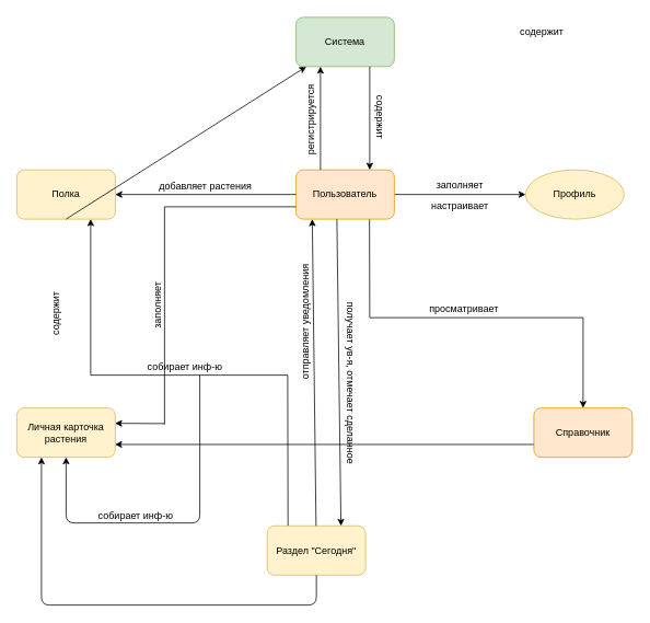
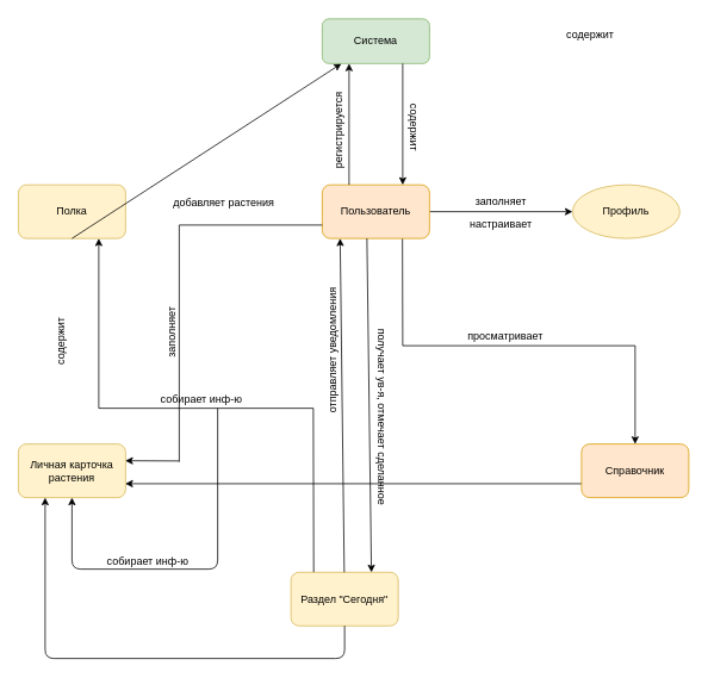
  <mxCell id="0" />
  <mxCell id="1" parent="0" />
  <mxCell id="2" style="edgeStyle=orthogonalEdgeStyle;rounded=0;orthogonalLoop=1;jettySize=auto;html=1;entryX=0;entryY=0.5;entryDx=0;entryDy=0;" edge="1" parent="1" source="3" target="12"><mxGeometry relative="1" as="geometry" /></mxCell>
  <mxCell id="3" value="Пользователь" style="rounded=1;whiteSpace=wrap;html=1;fillColor=#ffe6cc;strokeColor=#d79b00;" vertex="1" parent="1"><mxGeometry x="360" y="206" width="120" height="60" as="geometry" /></mxCell>
  <mxCell id="4" value="Справочник" style="rounded=1;whiteSpace=wrap;html=1;fillColor=#ffe6cc;strokeColor=#d79b00;" vertex="1" parent="1"><mxGeometry x="650" y="496" width="120" height="60" as="geometry" /></mxCell>
  <mxCell id="5" value="Личная карточка растения" style="rounded=1;whiteSpace=wrap;html=1;fillColor=#fff2cc;strokeColor=#d6b656;" vertex="1" parent="1"><mxGeometry x="20" y="496" width="120" height="60" as="geometry" /></mxCell>
  <mxCell id="6" value="" style="endArrow=classic;html=1;exitX=0;exitY=0.5;exitDx=0;exitDy=0;entryX=1;entryY=0.5;entryDx=0;entryDy=0;" edge="1" parent="1"><mxGeometry width="50" height="50" relative="1" as="geometry"><mxPoint x="649.714" y="540.429" as="sourcePoint" /><mxPoint x="139.714" y="540.429" as="targetPoint" /></mxGeometry></mxCell>
  <mxCell id="7" value="Полка" style="rounded=1;whiteSpace=wrap;html=1;fillColor=#fff2cc;strokeColor=#d6b656;" vertex="1" parent="1"><mxGeometry x="20" y="206" width="120" height="60" as="geometry" /></mxCell>
  <mxCell id="8" value="" style="endArrow=classic;html=1;exitX=0.5;exitY=1;exitDx=0;exitDy=0;" edge="1" parent="1" source="7" target="34"><mxGeometry width="50" height="50" relative="1" as="geometry"><mxPoint x="90" y="546" as="sourcePoint" /><mxPoint x="140" y="496" as="targetPoint" /></mxGeometry></mxCell>
  <mxCell id="9" value="содержит&lt;br&gt;&lt;br&gt;" style="text;html=1;strokeColor=none;fillColor=none;align=center;verticalAlign=middle;whiteSpace=wrap;rounded=0;rotation=-90;" vertex="1" parent="1"><mxGeometry x="55" y="371" width="40" height="20" as="geometry" /></mxCell>
- <mxCell id="10" value="" style="endArrow=classic;html=1;entryX=1;entryY=0.5;entryDx=0;entryDy=0;exitX=0;exitY=0.5;exitDx=0;exitDy=0;" edge="1" parent="1" source="3" target="7"><mxGeometry width="50" height="50" relative="1" as="geometry"><mxPoint x="360" y="256" as="sourcePoint" /><mxPoint x="140" y="496" as="targetPoint" /></mxGeometry></mxCell>
  <mxCell id="11" value="добавляет растения" style="text;html=1;strokeColor=none;fillColor=none;align=center;verticalAlign=middle;whiteSpace=wrap;rounded=0;rotation=0;" vertex="1" parent="1"><mxGeometry x="175" y="211" width="150" height="30" as="geometry" /></mxCell>
  <mxCell id="12" value="Профиль" style="ellipse;whiteSpace=wrap;html=1;fillColor=#fff2cc;strokeColor=#d6b656;" vertex="1" parent="1"><mxGeometry x="640" y="206" width="120" height="60" as="geometry" /></mxCell>
  <mxCell id="13" value="Раздел &quot;Сегодня&quot;" style="rounded=1;whiteSpace=wrap;html=1;fillColor=#fff2cc;strokeColor=#d6b656;" vertex="1" parent="1"><mxGeometry x="325" y="639.5" width="120" height="60" as="geometry" /></mxCell>
  <mxCell id="14" value="" style="endArrow=none;html=1;" edge="1" parent="1"><mxGeometry width="50" height="50" relative="1" as="geometry"><mxPoint x="710" y="386" as="sourcePoint" /><mxPoint x="450" y="386" as="targetPoint" /></mxGeometry></mxCell>
  <mxCell id="15" value="" style="endArrow=classic;html=1;entryX=0.5;entryY=0;entryDx=0;entryDy=0;" edge="1" parent="1" target="4"><mxGeometry width="50" height="50" relative="1" as="geometry"><mxPoint x="710" y="386" as="sourcePoint" /><mxPoint x="70" y="716" as="targetPoint" /></mxGeometry></mxCell>
  <mxCell id="16" value="" style="endArrow=none;html=1;entryX=0.5;entryY=1;entryDx=0;entryDy=0;" edge="1" parent="1"><mxGeometry width="50" height="50" relative="1" as="geometry"><mxPoint x="450" y="386" as="sourcePoint" /><mxPoint x="449.714" y="266.429" as="targetPoint" /></mxGeometry></mxCell>
  <mxCell id="17" value="просматривает" style="text;html=1;strokeColor=none;fillColor=none;align=center;verticalAlign=middle;whiteSpace=wrap;rounded=0;" vertex="1" parent="1"><mxGeometry x="480" y="345" width="170" height="60" as="geometry" /></mxCell>
  <mxCell id="18" value="заполняет" style="text;html=1;strokeColor=none;fillColor=none;align=center;verticalAlign=middle;whiteSpace=wrap;rounded=0;" vertex="1" parent="1"><mxGeometry x="540" y="215" width="40" height="20" as="geometry" /></mxCell>
  <mxCell id="19" value="" style="endArrow=classic;html=1;entryX=0.5;entryY=1;entryDx=0;entryDy=0;" edge="1" parent="1" target="5"><mxGeometry width="50" height="50" relative="1" as="geometry"><mxPoint x="243" y="456" as="sourcePoint" /><mxPoint x="70" y="716" as="targetPoint" /><Array as="points"><mxPoint x="243" y="636" /><mxPoint x="80" y="636" /></Array></mxGeometry></mxCell>
  <mxCell id="20" value="" style="endArrow=classic;html=1;entryX=0.75;entryY=1;entryDx=0;entryDy=0;" edge="1" parent="1" target="7"><mxGeometry width="50" height="50" relative="1" as="geometry"><mxPoint x="110" y="456" as="sourcePoint" /><mxPoint x="70" y="716" as="targetPoint" /></mxGeometry></mxCell>
  <mxCell id="21" value="" style="endArrow=none;html=1;" edge="1" parent="1"><mxGeometry width="50" height="50" relative="1" as="geometry"><mxPoint x="350" y="456" as="sourcePoint" /><mxPoint x="110" y="456" as="targetPoint" /></mxGeometry></mxCell>
  <mxCell id="22" value="" style="endArrow=none;html=1;exitX=0.5;exitY=0;exitDx=0;exitDy=0;" edge="1" parent="1"><mxGeometry width="50" height="50" relative="1" as="geometry"><mxPoint x="350.429" y="639.286" as="sourcePoint" /><mxPoint x="350" y="456" as="targetPoint" /><Array as="points" /></mxGeometry></mxCell>
  <mxCell id="23" value="настраивает" style="text;html=1;strokeColor=none;fillColor=none;align=center;verticalAlign=middle;whiteSpace=wrap;rounded=0;" vertex="1" parent="1"><mxGeometry x="540" y="240" width="40" height="20" as="geometry" /></mxCell>
  <mxCell id="24" value="" style="endArrow=classic;html=1;" edge="1" parent="1" source="13"><mxGeometry width="50" height="50" relative="1" as="geometry"><mxPoint x="20" y="766" as="sourcePoint" /><mxPoint x="380" y="266" as="targetPoint" /></mxGeometry></mxCell>
  <mxCell id="25" value="" style="endArrow=classic;html=1;entryX=0.75;entryY=0;entryDx=0;entryDy=0;" edge="1" parent="1" target="13"><mxGeometry width="50" height="50" relative="1" as="geometry"><mxPoint x="410" y="266" as="sourcePoint" /><mxPoint x="70" y="716" as="targetPoint" /></mxGeometry></mxCell>
  <mxCell id="26" value="отправляет уведомления" style="text;html=1;strokeColor=none;fillColor=none;align=center;verticalAlign=middle;whiteSpace=wrap;rounded=0;rotation=-90;" vertex="1" parent="1"><mxGeometry x="257" y="381" width="230" height="20" as="geometry" /></mxCell>
  <mxCell id="27" value="получает ув-я, отмечает сделанное" style="text;html=1;strokeColor=none;fillColor=none;align=center;verticalAlign=middle;whiteSpace=wrap;rounded=0;rotation=90;" vertex="1" parent="1"><mxGeometry x="202" y="456" width="450" height="20" as="geometry" /></mxCell>
  <mxCell id="28" value="" style="endArrow=none;html=1;entryX=0;entryY=0.75;entryDx=0;entryDy=0;" edge="1" parent="1" target="3"><mxGeometry width="50" height="50" relative="1" as="geometry"><mxPoint x="200" y="251" as="sourcePoint" /><mxPoint x="70" y="716" as="targetPoint" /></mxGeometry></mxCell>
  <mxCell id="29" value="" style="endArrow=none;html=1;" edge="1" parent="1"><mxGeometry width="50" height="50" relative="1" as="geometry"><mxPoint x="200" y="516" as="sourcePoint" /><mxPoint x="200" y="251" as="targetPoint" /></mxGeometry></mxCell>
  <mxCell id="30" value="" style="endArrow=classic;html=1;entryX=1;entryY=0.25;entryDx=0;entryDy=0;" edge="1" parent="1"><mxGeometry width="50" height="50" relative="1" as="geometry"><mxPoint x="200" y="515" as="sourcePoint" /><mxPoint x="139.714" y="514.714" as="targetPoint" /></mxGeometry></mxCell>
  <mxCell id="31" value="заполняет" style="text;html=1;strokeColor=none;fillColor=none;align=center;verticalAlign=middle;whiteSpace=wrap;rounded=0;rotation=-90;" vertex="1" parent="1"><mxGeometry x="172" y="361" width="40" height="20" as="geometry" /></mxCell>
  <mxCell id="32" value="собирает инф-ю" style="text;html=1;strokeColor=none;fillColor=none;align=center;verticalAlign=middle;whiteSpace=wrap;rounded=0;" vertex="1" parent="1"><mxGeometry x="80" y="617.5" width="170" height="20" as="geometry" /></mxCell>
  <mxCell id="33" value="собирает инф-ю" style="text;html=1;strokeColor=none;fillColor=none;align=center;verticalAlign=middle;whiteSpace=wrap;rounded=0;" vertex="1" parent="1"><mxGeometry x="140" y="436" width="170" height="20" as="geometry" /></mxCell>
- <mxCell id="34" value="Система" style="rounded=1;whiteSpace=wrap;html=1;fillColor=#d5e8d4;strokeColor=#82b366;" vertex="1" parent="1"><mxGeometry x="360" y="20.286" width="120" height="60" as="geometry" /></mxCell>
+ <mxCell id="34" value="Система" style="rounded=1;whiteSpace=wrap;html=1;fillColor=#d5e8d4;strokeColor=#82b366;" vertex="1" parent="1"><mxGeometry x="360" y="20.286" width="120" height="50" as="geometry" /></mxCell>
  <mxCell id="35" value="" style="endArrow=classic;html=1;entryX=0.25;entryY=1;entryDx=0;entryDy=0;exitX=0.25;exitY=0;exitDx=0;exitDy=0;" edge="1" parent="1" source="3" target="34"><mxGeometry width="50" height="50" relative="1" as="geometry"><mxPoint x="20" y="766" as="sourcePoint" /><mxPoint x="70" y="716" as="targetPoint" /></mxGeometry></mxCell>
  <mxCell id="36" value="" style="endArrow=classic;html=1;entryX=0.75;entryY=0;entryDx=0;entryDy=0;exitX=0.75;exitY=1;exitDx=0;exitDy=0;" edge="1" parent="1" source="34" target="3"><mxGeometry width="50" height="50" relative="1" as="geometry"><mxPoint x="470" y="116" as="sourcePoint" /><mxPoint x="220" y="556" as="targetPoint" /></mxGeometry></mxCell>
  <mxCell id="37" value="содержит" style="text;html=1;strokeColor=none;fillColor=none;align=center;verticalAlign=middle;whiteSpace=wrap;rounded=0;rotation=90;" vertex="1" parent="1"><mxGeometry x="442" y="132" width="40" height="20" as="geometry" /></mxCell>
  <mxCell id="38" value="регистрируется" style="text;html=1;strokeColor=none;fillColor=none;align=center;verticalAlign=middle;whiteSpace=wrap;rounded=0;rotation=-90;" vertex="1" parent="1"><mxGeometry x="359" y="135" width="40" height="20" as="geometry" /></mxCell>
  <mxCell id="39" value="содержит" style="text;html=1;strokeColor=none;fillColor=none;align=center;verticalAlign=middle;whiteSpace=wrap;rounded=0;" vertex="1" parent="1"><mxGeometry x="640" y="27.5" width="40" height="20" as="geometry" /></mxCell>
  <mxCell id="40" value="" style="endArrow=classic;html=1;exitX=0.5;exitY=1;exitDx=0;exitDy=0;entryX=0.25;entryY=1;entryDx=0;entryDy=0;" edge="1" parent="1" source="13" target="5"><mxGeometry width="50" height="50" relative="1" as="geometry"><mxPoint x="20" y="766" as="sourcePoint" /><mxPoint x="40" y="616" as="targetPoint" /><Array as="points"><mxPoint x="385" y="736" /><mxPoint x="50" y="736" /></Array></mxGeometry></mxCell>
